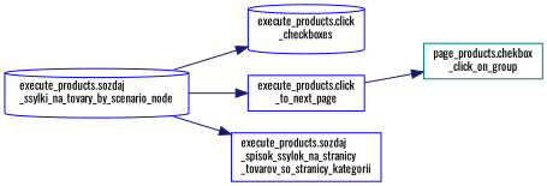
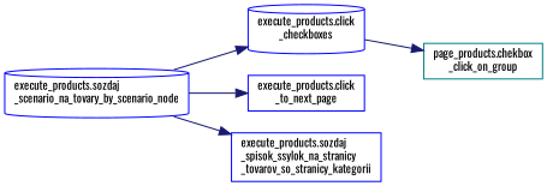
  digraph {
    fontname=Oswald
    rankdir=LR
    node [color=blue fillcolor=white fontname=Oswald fontsize=10 shape=box style=filled]
    edge [color=midnightblue fontname=Oswald fontsize=10 labelfontname=Helvetica labelfontsize=10 style=solid]
-   n1 [fontcolor=black height=0.2 label="execute_products.sozdaj\l_ssylki_na_tovary_by_scenario_node" shape=cylinder width=0.4]
+   n1 [fontcolor=black height=0.2 label="execute_products.sozdaj\l_scenario_na_tovary_by_scenario_node" shape=cylinder width=0.4]
    n2 [height=0.2 label="execute_products.click\l_checkboxes" shape=cylinder width=0.4]
    n3 [height=0.2 label="execute_products.click\l_to_next_page" width=0.4]
    n4 [height=0.2 label="execute_products.sozdaj\l_spisok_ssylok_na_stranicy\l_tovarov_so_stranicy_kategorii" width=0.4]
    n5 [color=teal height=0.2 label="page_products.chekbox\l_click_on_group" width=0.4]
    n1 -> n2
    n1 -> n3
    n1 -> n4
-   n3 -> n5
+   n2 -> n5
  }
